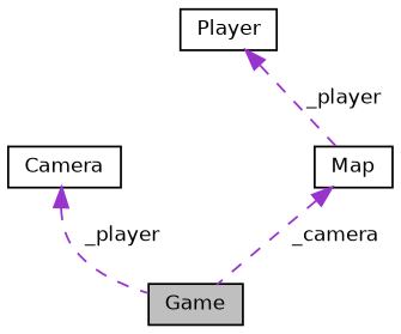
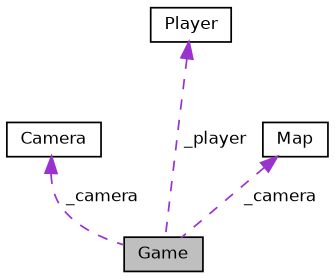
  digraph {
    node [color=black fillcolor=white fontname=Helvetica fontsize=10 shape=record style=filled]
    edge [color=darkorchid3 dir=back fontname=Helvetica fontsize=10 labelfontname=Helvetica labelfontsize=10 style=dashed]
    n1 [fillcolor=grey75 fontcolor=black height=0.2 label=Game width=0.4]
    n2 [height=0.2 label=Camera width=0.4]
    n3 [height=0.2 label=Map width=0.4]
    n4 [height=0.2 label=Player width=0.4]
-   n2 -> n1 [label=" _player"]
+   n2 -> n1 [label=" _camera"]
    n3 -> n1 [label=" _camera"]
-   n4 -> n3 [label=" _player"]
+   n4 -> n1 [label=" _player"]
  }
